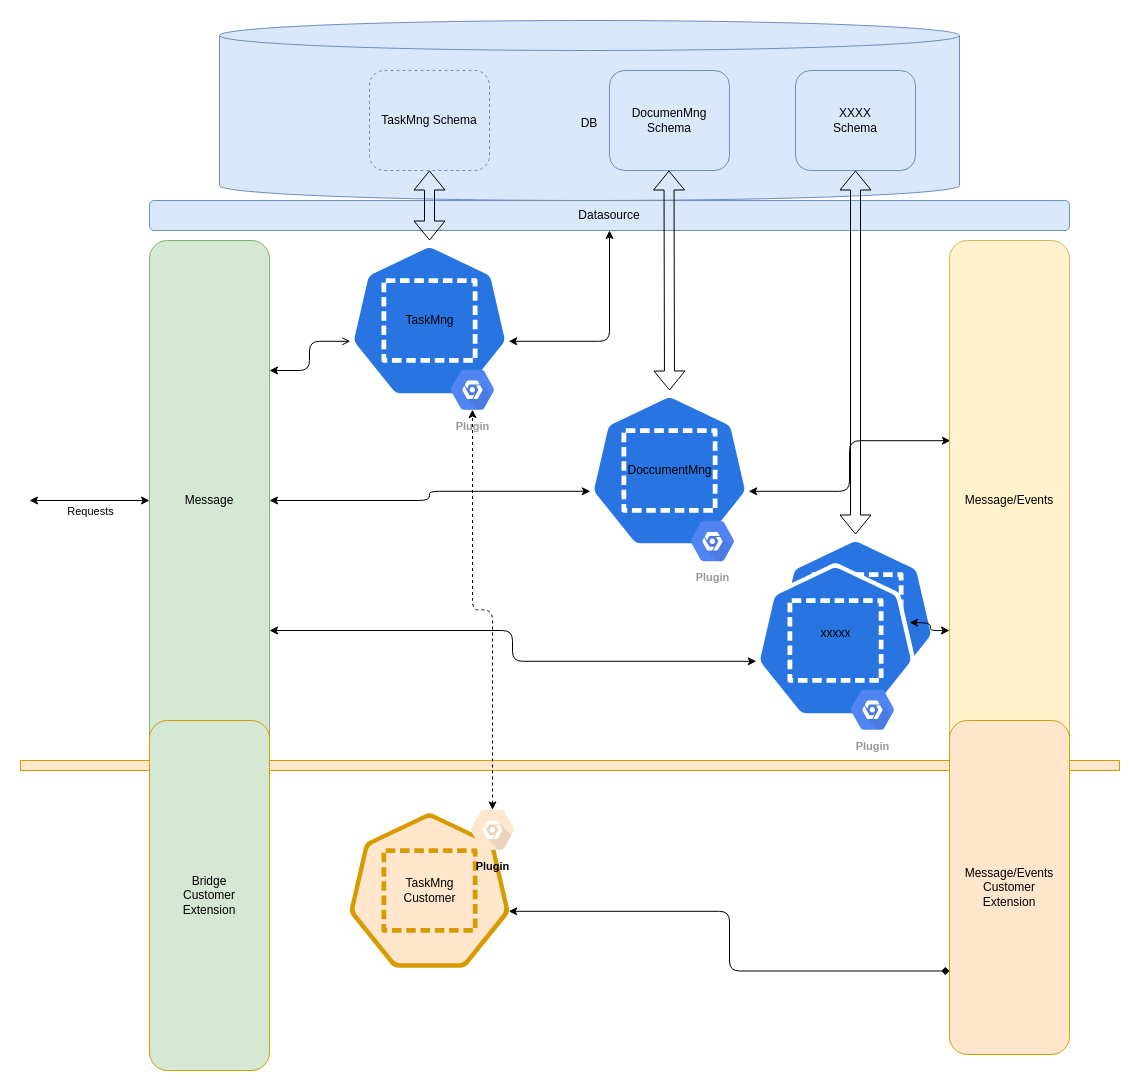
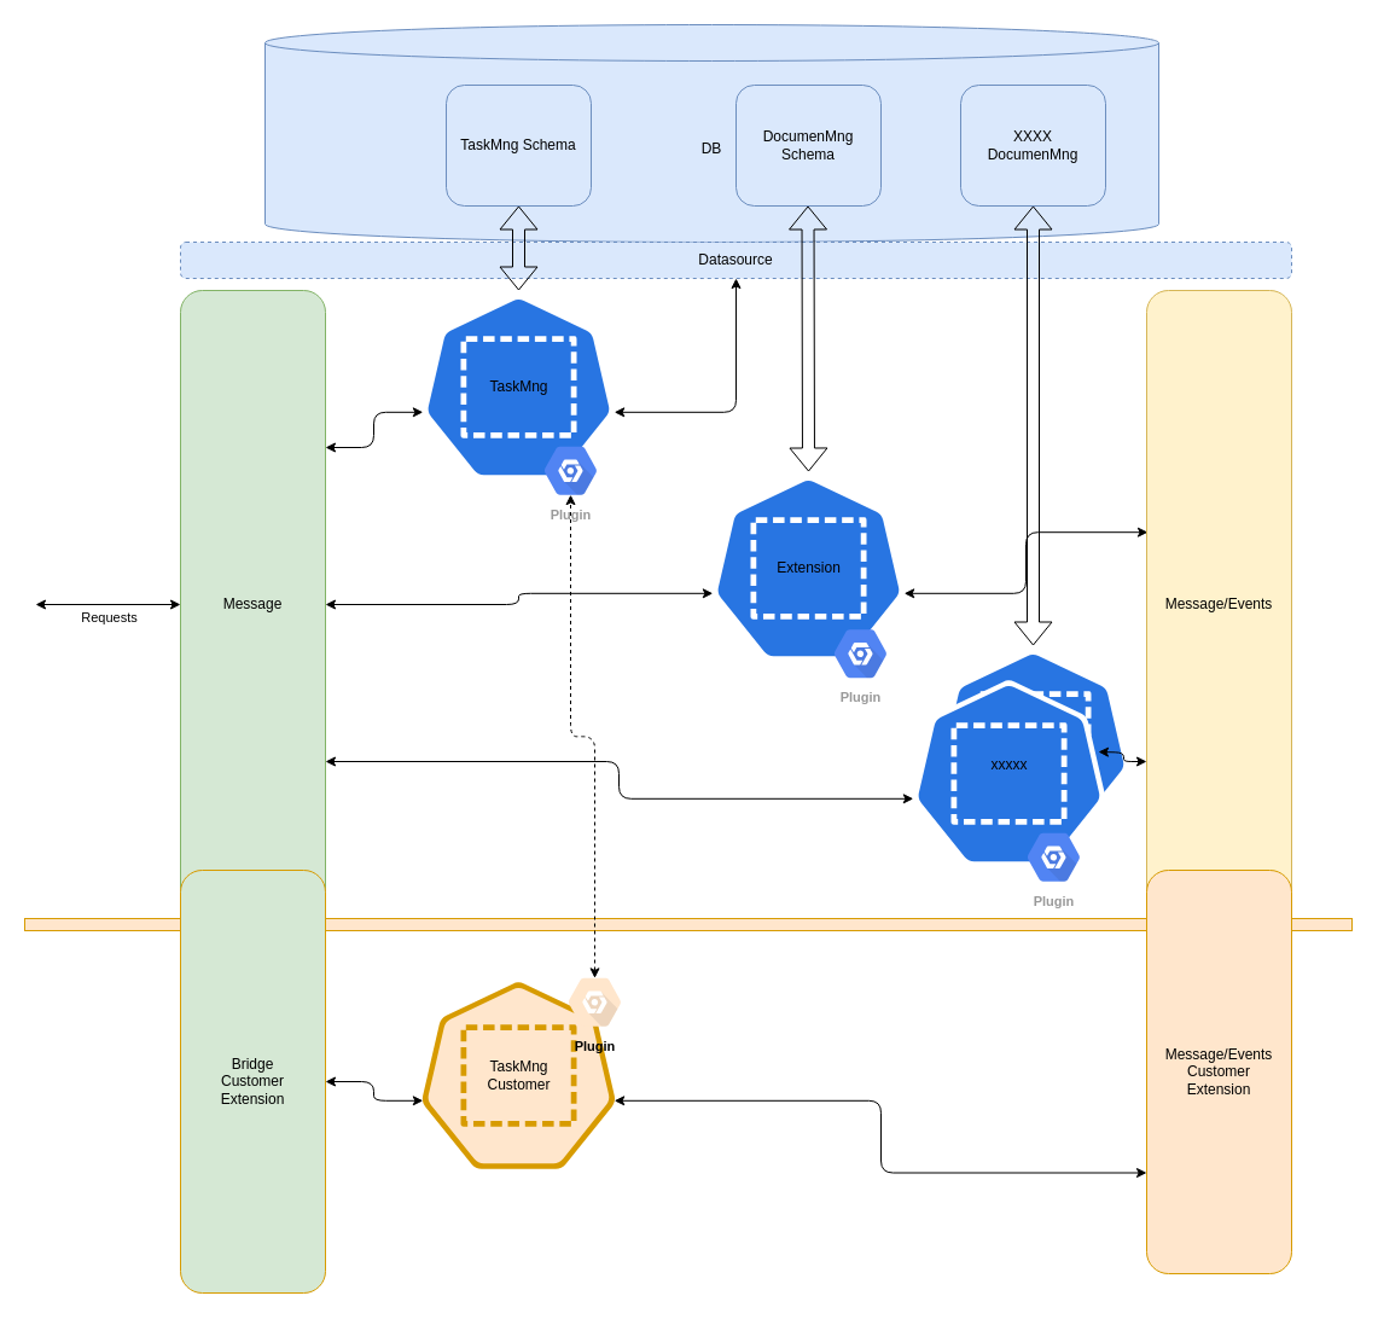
  <mxCell id="0" />
  <mxCell id="1" parent="0" />
  <mxCell id="2" value="&lt;div&gt;xxxxx&lt;/div&gt;&lt;div&gt;&lt;br&gt;&lt;/div&gt;" style="sketch=0;html=1;dashed=0;whitespace=wrap;fillColor=#2875E2;strokeColor=#ffffff;points=[[0.005,0.63,0],[0.1,0.2,0],[0.9,0.2,0],[0.5,0,0],[0.995,0.63,0],[0.72,0.99,0],[0.5,1,0],[0.28,0.99,0]];shape=mxgraph.kubernetes.icon;prIcon=ns" parent="1" vertex="1"><mxGeometry x="775" y="534" width="160" height="160" as="geometry" /></mxCell>
  <mxCell id="3" style="edgeStyle=orthogonalEdgeStyle;rounded=1;orthogonalLoop=1;jettySize=auto;html=1;exitX=0.995;exitY=0.63;exitDx=0;exitDy=0;exitPerimeter=0;startArrow=classic;startFill=1;" parent="1" source="4" target="28" edge="1"><mxGeometry relative="1" as="geometry" /></mxCell>
  <mxCell id="4" value="TaskMng" style="sketch=0;html=1;dashed=0;whitespace=wrap;fillColor=#2875E2;strokeColor=#ffffff;points=[[0.005,0.63,0],[0.1,0.2,0],[0.9,0.2,0],[0.5,0,0],[0.995,0.63,0],[0.72,0.99,0],[0.5,1,0],[0.28,0.99,0]];shape=mxgraph.kubernetes.icon;prIcon=ns" parent="1" vertex="1"><mxGeometry x="349" y="240" width="160" height="160" as="geometry" /></mxCell>
  <mxCell id="5" style="edgeStyle=orthogonalEdgeStyle;rounded=1;orthogonalLoop=1;jettySize=auto;html=1;exitX=0.995;exitY=0.63;exitDx=0;exitDy=0;exitPerimeter=0;entryX=0.008;entryY=0.385;entryDx=0;entryDy=0;entryPerimeter=0;startArrow=classic;startFill=1;" parent="1" source="6" target="13" edge="1"><mxGeometry relative="1" as="geometry" /></mxCell>
- <mxCell id="6" value="DoccumentMng" style="sketch=0;html=1;dashed=0;whitespace=wrap;fillColor=#2875E2;strokeColor=#ffffff;points=[[0.005,0.63,0],[0.1,0.2,0],[0.9,0.2,0],[0.5,0,0],[0.995,0.63,0],[0.72,0.99,0],[0.5,1,0],[0.28,0.99,0]];shape=mxgraph.kubernetes.icon;prIcon=ns" parent="1" vertex="1"><mxGeometry x="589" y="390" width="160" height="160" as="geometry" /></mxCell>
- <mxCell id="7" style="edgeStyle=orthogonalEdgeStyle;rounded=1;orthogonalLoop=1;jettySize=auto;html=1;exitX=1;exitY=0.25;exitDx=0;exitDy=0;entryX=0.005;entryY=0.63;entryDx=0;entryDy=0;entryPerimeter=0;startArrow=classic;startFill=1;endArrow=open;" parent="1" source="10" target="4" edge="1"><mxGeometry relative="1" as="geometry" /></mxCell>
+ <mxCell id="6" value="Extension" style="sketch=0;html=1;dashed=0;whitespace=wrap;fillColor=#2875E2;strokeColor=#ffffff;points=[[0.005,0.63,0],[0.1,0.2,0],[0.9,0.2,0],[0.5,0,0],[0.995,0.63,0],[0.72,0.99,0],[0.5,1,0],[0.28,0.99,0]];shape=mxgraph.kubernetes.icon;prIcon=ns" parent="1" vertex="1"><mxGeometry x="589" y="390" width="160" height="160" as="geometry" /></mxCell>
+ <mxCell id="7" style="edgeStyle=orthogonalEdgeStyle;rounded=1;orthogonalLoop=1;jettySize=auto;html=1;exitX=1;exitY=0.25;exitDx=0;exitDy=0;entryX=0.005;entryY=0.63;entryDx=0;entryDy=0;entryPerimeter=0;startArrow=classic;startFill=1;" parent="1" source="10" target="4" edge="1"><mxGeometry relative="1" as="geometry" /></mxCell>
  <mxCell id="8" style="edgeStyle=orthogonalEdgeStyle;rounded=1;orthogonalLoop=1;jettySize=auto;html=1;exitX=1;exitY=0.5;exitDx=0;exitDy=0;entryX=0.005;entryY=0.63;entryDx=0;entryDy=0;entryPerimeter=0;startArrow=classic;startFill=1;" parent="1" source="10" target="6" edge="1"><mxGeometry relative="1" as="geometry" /></mxCell>
  <mxCell id="9" style="edgeStyle=orthogonalEdgeStyle;rounded=1;orthogonalLoop=1;jettySize=auto;html=1;exitX=1;exitY=0.75;exitDx=0;exitDy=0;entryX=0.005;entryY=0.63;entryDx=0;entryDy=0;entryPerimeter=0;startArrow=classic;startFill=1;" parent="1" source="10" target="15" edge="1"><mxGeometry relative="1" as="geometry"><mxPoint x="765.8" y="690.8" as="targetPoint" /></mxGeometry></mxCell>
  <mxCell id="10" value="Message" style="rounded=1;whiteSpace=wrap;html=1;fillColor=#d5e8d4;strokeColor=#82b366;" parent="1" vertex="1"><mxGeometry x="149" y="240" width="120" height="520" as="geometry" /></mxCell>
  <mxCell id="11" value="" style="endArrow=classic;html=1;rounded=0;entryX=0;entryY=0.5;entryDx=0;entryDy=0;startArrow=classic;startFill=1;" parent="1" target="10" edge="1"><mxGeometry width="50" height="50" relative="1" as="geometry"><mxPoint x="29" y="500" as="sourcePoint" /><mxPoint x="139" y="490" as="targetPoint" /></mxGeometry></mxCell>
  <mxCell id="12" value="&lt;div&gt;Requests&lt;/div&gt;" style="edgeLabel;html=1;align=center;verticalAlign=middle;resizable=0;points=[];" parent="11" vertex="1" connectable="0"><mxGeometry x="-0.415" y="-1" relative="1" as="geometry"><mxPoint x="25" y="9" as="offset" /></mxGeometry></mxCell>
  <mxCell id="13" value="Message/Events" style="rounded=1;whiteSpace=wrap;html=1;fillColor=#fff2cc;strokeColor=#d6b656;" parent="1" vertex="1"><mxGeometry x="949" y="240" width="120" height="520" as="geometry" /></mxCell>
  <mxCell id="14" style="edgeStyle=orthogonalEdgeStyle;rounded=1;orthogonalLoop=1;jettySize=auto;html=1;exitX=0.9;exitY=0.2;exitDx=0;exitDy=0;exitPerimeter=0;entryX=0;entryY=0.75;entryDx=0;entryDy=0;startArrow=classic;startFill=1;" parent="1" target="13" edge="1"><mxGeometry relative="1" as="geometry"><mxPoint x="909" y="622" as="sourcePoint" /></mxGeometry></mxCell>
  <mxCell id="15" value="&lt;div&gt;xxxxx&lt;/div&gt;&lt;div&gt;&lt;br&gt;&lt;/div&gt;" style="sketch=0;html=1;dashed=0;whitespace=wrap;fillColor=#2875E2;strokeColor=#ffffff;points=[[0.005,0.63,0],[0.1,0.2,0],[0.9,0.2,0],[0.5,0,0],[0.995,0.63,0],[0.72,0.99,0],[0.5,1,0],[0.28,0.99,0]];shape=mxgraph.kubernetes.icon;prIcon=ns" parent="1" vertex="1"><mxGeometry x="755" y="560" width="160" height="160" as="geometry" /></mxCell>
  <mxCell id="16" value="&lt;div&gt;Plugin&lt;/div&gt;" style="sketch=0;html=1;fillColor=#5184F3;strokeColor=none;verticalAlign=top;labelPosition=center;verticalLabelPosition=bottom;align=center;spacingTop=-6;fontSize=11;fontStyle=1;fontColor=#999999;shape=mxgraph.gcp2.hexIcon;prIcon=placeholder" parent="1" vertex="1"><mxGeometry x="839" y="680" width="66" height="58.5" as="geometry" /></mxCell>
  <mxCell id="17" value="&lt;div&gt;Plugin&lt;/div&gt;" style="sketch=0;html=1;fillColor=#5184F3;strokeColor=none;verticalAlign=top;labelPosition=center;verticalLabelPosition=bottom;align=center;spacingTop=-6;fontSize=11;fontStyle=1;fontColor=#999999;shape=mxgraph.gcp2.hexIcon;prIcon=placeholder" parent="1" vertex="1"><mxGeometry x="679" y="511.5" width="66" height="58.5" as="geometry" /></mxCell>
  <mxCell id="18" value="&lt;div&gt;Plugin&lt;/div&gt;" style="sketch=0;html=1;fillColor=#5184F3;strokeColor=none;verticalAlign=top;labelPosition=center;verticalLabelPosition=bottom;align=center;spacingTop=-6;fontSize=11;fontStyle=1;fontColor=#999999;shape=mxgraph.gcp2.hexIcon;prIcon=placeholder" parent="1" vertex="1"><mxGeometry x="439" y="360" width="66" height="58.5" as="geometry" /></mxCell>
  <mxCell id="19" value="" style="rounded=0;whiteSpace=wrap;html=1;fillColor=#ffe6cc;strokeColor=#d79b00;" parent="1" vertex="1"><mxGeometry x="20" y="760" width="1099" height="10" as="geometry" /></mxCell>
- <mxCell id="20" style="edgeStyle=orthogonalEdgeStyle;rounded=1;orthogonalLoop=1;jettySize=auto;html=1;exitX=0.995;exitY=0.63;exitDx=0;exitDy=0;exitPerimeter=0;entryX=0;entryY=0.75;entryDx=0;entryDy=0;startArrow=classic;startFill=1;endArrow=diamond;" parent="1" source="21" target="26" edge="1"><mxGeometry relative="1" as="geometry" /></mxCell>
+ <mxCell id="20" style="edgeStyle=orthogonalEdgeStyle;rounded=1;orthogonalLoop=1;jettySize=auto;html=1;exitX=0.995;exitY=0.63;exitDx=0;exitDy=0;exitPerimeter=0;entryX=0;entryY=0.75;entryDx=0;entryDy=0;startArrow=classic;startFill=1;" parent="1" source="21" target="26" edge="1"><mxGeometry relative="1" as="geometry" /></mxCell>
  <mxCell id="21" value="&lt;div&gt;TaskMng&lt;/div&gt;&lt;div&gt;Customer&lt;br&gt;&lt;/div&gt;" style="sketch=0;html=1;dashed=0;whitespace=wrap;fillColor=#ffe6cc;strokeColor=#d79b00;points=[[0.005,0.63,0],[0.1,0.2,0],[0.9,0.2,0],[0.5,0,0],[0.995,0.63,0],[0.72,0.99,0],[0.5,1,0],[0.28,0.99,0]];shape=mxgraph.kubernetes.icon;prIcon=ns" parent="1" vertex="1"><mxGeometry x="349" y="810" width="160" height="160" as="geometry" /></mxCell>
  <mxCell id="22" style="edgeStyle=orthogonalEdgeStyle;rounded=1;orthogonalLoop=1;jettySize=auto;html=1;exitX=0.5;exitY=0.16;exitDx=0;exitDy=0;exitPerimeter=0;entryX=0.5;entryY=0.84;entryDx=0;entryDy=0;entryPerimeter=0;startArrow=classic;startFill=1;dashed=1;" parent="1" source="23" target="18" edge="1"><mxGeometry relative="1" as="geometry" /></mxCell>
  <mxCell id="23" value="&lt;div&gt;Plugin&lt;/div&gt;" style="sketch=0;html=1;fillColor=#ffe6cc;strokeColor=#d79b00;verticalAlign=top;labelPosition=center;verticalLabelPosition=bottom;align=center;spacingTop=-6;fontSize=11;fontStyle=1;shape=mxgraph.gcp2.hexIcon;prIcon=placeholder" parent="1" vertex="1"><mxGeometry x="459" y="800" width="66" height="58.5" as="geometry" /></mxCell>
+ <mxCell id="24" style="edgeStyle=orthogonalEdgeStyle;rounded=1;orthogonalLoop=1;jettySize=auto;html=1;exitX=1;exitY=0.5;exitDx=0;exitDy=0;entryX=0.005;entryY=0.63;entryDx=0;entryDy=0;entryPerimeter=0;startArrow=classic;startFill=1;" parent="1" source="25" target="21" edge="1"><mxGeometry relative="1" as="geometry" /></mxCell>
  <mxCell id="25" value="&lt;div&gt;Bridge &lt;br&gt;&lt;/div&gt;&lt;div&gt;Customer &lt;br&gt;&lt;/div&gt;&lt;div&gt;Extension&lt;/div&gt;" style="rounded=1;whiteSpace=wrap;html=1;fillColor=#d5e8d4;strokeColor=#d79b00;" parent="1" vertex="1"><mxGeometry x="149" y="720" width="120" height="350" as="geometry" /></mxCell>
  <mxCell id="26" value="&lt;div&gt;Message/Events&lt;/div&gt;&lt;div&gt;Customer &lt;br&gt;&lt;/div&gt;&lt;div&gt;Extension&lt;br&gt;&lt;/div&gt;" style="rounded=1;whiteSpace=wrap;html=1;fillColor=#ffe6cc;strokeColor=#d79b00;" parent="1" vertex="1"><mxGeometry x="949" y="720" width="120" height="334" as="geometry" /></mxCell>
  <mxCell id="27" value="DB" style="shape=cylinder3;whiteSpace=wrap;html=1;boundedLbl=1;backgroundOutline=1;size=15;fillColor=#dae8fc;strokeColor=#6c8ebf;" parent="1" vertex="1"><mxGeometry x="219" y="20" width="740" height="180" as="geometry" /></mxCell>
- <mxCell id="28" value="Datasource" style="rounded=1;whiteSpace=wrap;html=1;fillColor=#dae8fc;strokeColor=#6c8ebf;" parent="1" vertex="1"><mxGeometry x="149" width="920" height="30" as="geometry" y="200" /></mxCell>
+ <mxCell id="28" value="Datasource" style="rounded=1;whiteSpace=wrap;html=1;fillColor=#dae8fc;strokeColor=#6c8ebf;dashed=1;" parent="1" vertex="1"><mxGeometry x="149" width="920" height="30" as="geometry" y="200" /></mxCell>
  <mxCell id="29" value="" style="shape=flexArrow;endArrow=classic;startArrow=classic;html=1;rounded=1;exitX=0.5;exitY=0;exitDx=0;exitDy=0;exitPerimeter=0;" edge="1" parent="1" source="4" target="30"><mxGeometry width="100" height="100" relative="1" as="geometry"><mxPoint x="359" y="240" as="sourcePoint" /><mxPoint x="429" y="140" as="targetPoint" /></mxGeometry></mxCell>
- <mxCell id="30" value="TaskMng Schema" style="rounded=1;whiteSpace=wrap;html=1;fillColor=#dae8fc;strokeColor=#6c8ebf;dashed=1;" vertex="1" parent="1"><mxGeometry x="369" y="70" width="120" height="100" as="geometry" /></mxCell>
+ <mxCell id="30" value="TaskMng Schema" style="rounded=1;whiteSpace=wrap;html=1;fillColor=#dae8fc;strokeColor=#6c8ebf;" vertex="1" parent="1"><mxGeometry x="369" y="70" width="120" height="100" as="geometry" /></mxCell>
  <mxCell id="31" value="DocumenMng Schema" style="rounded=1;whiteSpace=wrap;html=1;fillColor=#dae8fc;strokeColor=#6c8ebf;" vertex="1" parent="1"><mxGeometry x="609" y="70" width="120" height="100" as="geometry" /></mxCell>
  <mxCell id="32" value="" style="shape=flexArrow;endArrow=classic;startArrow=classic;html=1;rounded=1;exitX=0.5;exitY=0;exitDx=0;exitDy=0;exitPerimeter=0;" edge="1" parent="1" source="6"><mxGeometry width="100" height="100" relative="1" as="geometry"><mxPoint x="668.5" y="240" as="sourcePoint" /><mxPoint x="668.5" y="170" as="targetPoint" /></mxGeometry></mxCell>
- <mxCell id="33" value="&lt;div&gt;XXXX&lt;/div&gt;&lt;div&gt;Schema&lt;/div&gt;" style="rounded=1;whiteSpace=wrap;html=1;fillColor=#dae8fc;strokeColor=#6c8ebf;" vertex="1" parent="1"><mxGeometry x="795" y="70" width="120" height="100" as="geometry" /></mxCell>
+ <mxCell id="33" value="&lt;div&gt;XXXX&lt;/div&gt;&lt;div&gt;DocumenMng&lt;/div&gt;" style="rounded=1;whiteSpace=wrap;html=1;fillColor=#dae8fc;strokeColor=#6c8ebf;" vertex="1" parent="1"><mxGeometry x="795" y="70" width="120" height="100" as="geometry" /></mxCell>
  <mxCell id="34" value="" style="shape=flexArrow;endArrow=classic;startArrow=classic;html=1;rounded=1;exitX=0.5;exitY=0;exitDx=0;exitDy=0;exitPerimeter=0;entryX=0.5;entryY=1;entryDx=0;entryDy=0;" edge="1" parent="1" source="2" target="33"><mxGeometry width="100" height="100" relative="1" as="geometry"><mxPoint x="559" y="600" as="sourcePoint" /><mxPoint x="659" y="500" as="targetPoint" /></mxGeometry></mxCell>
